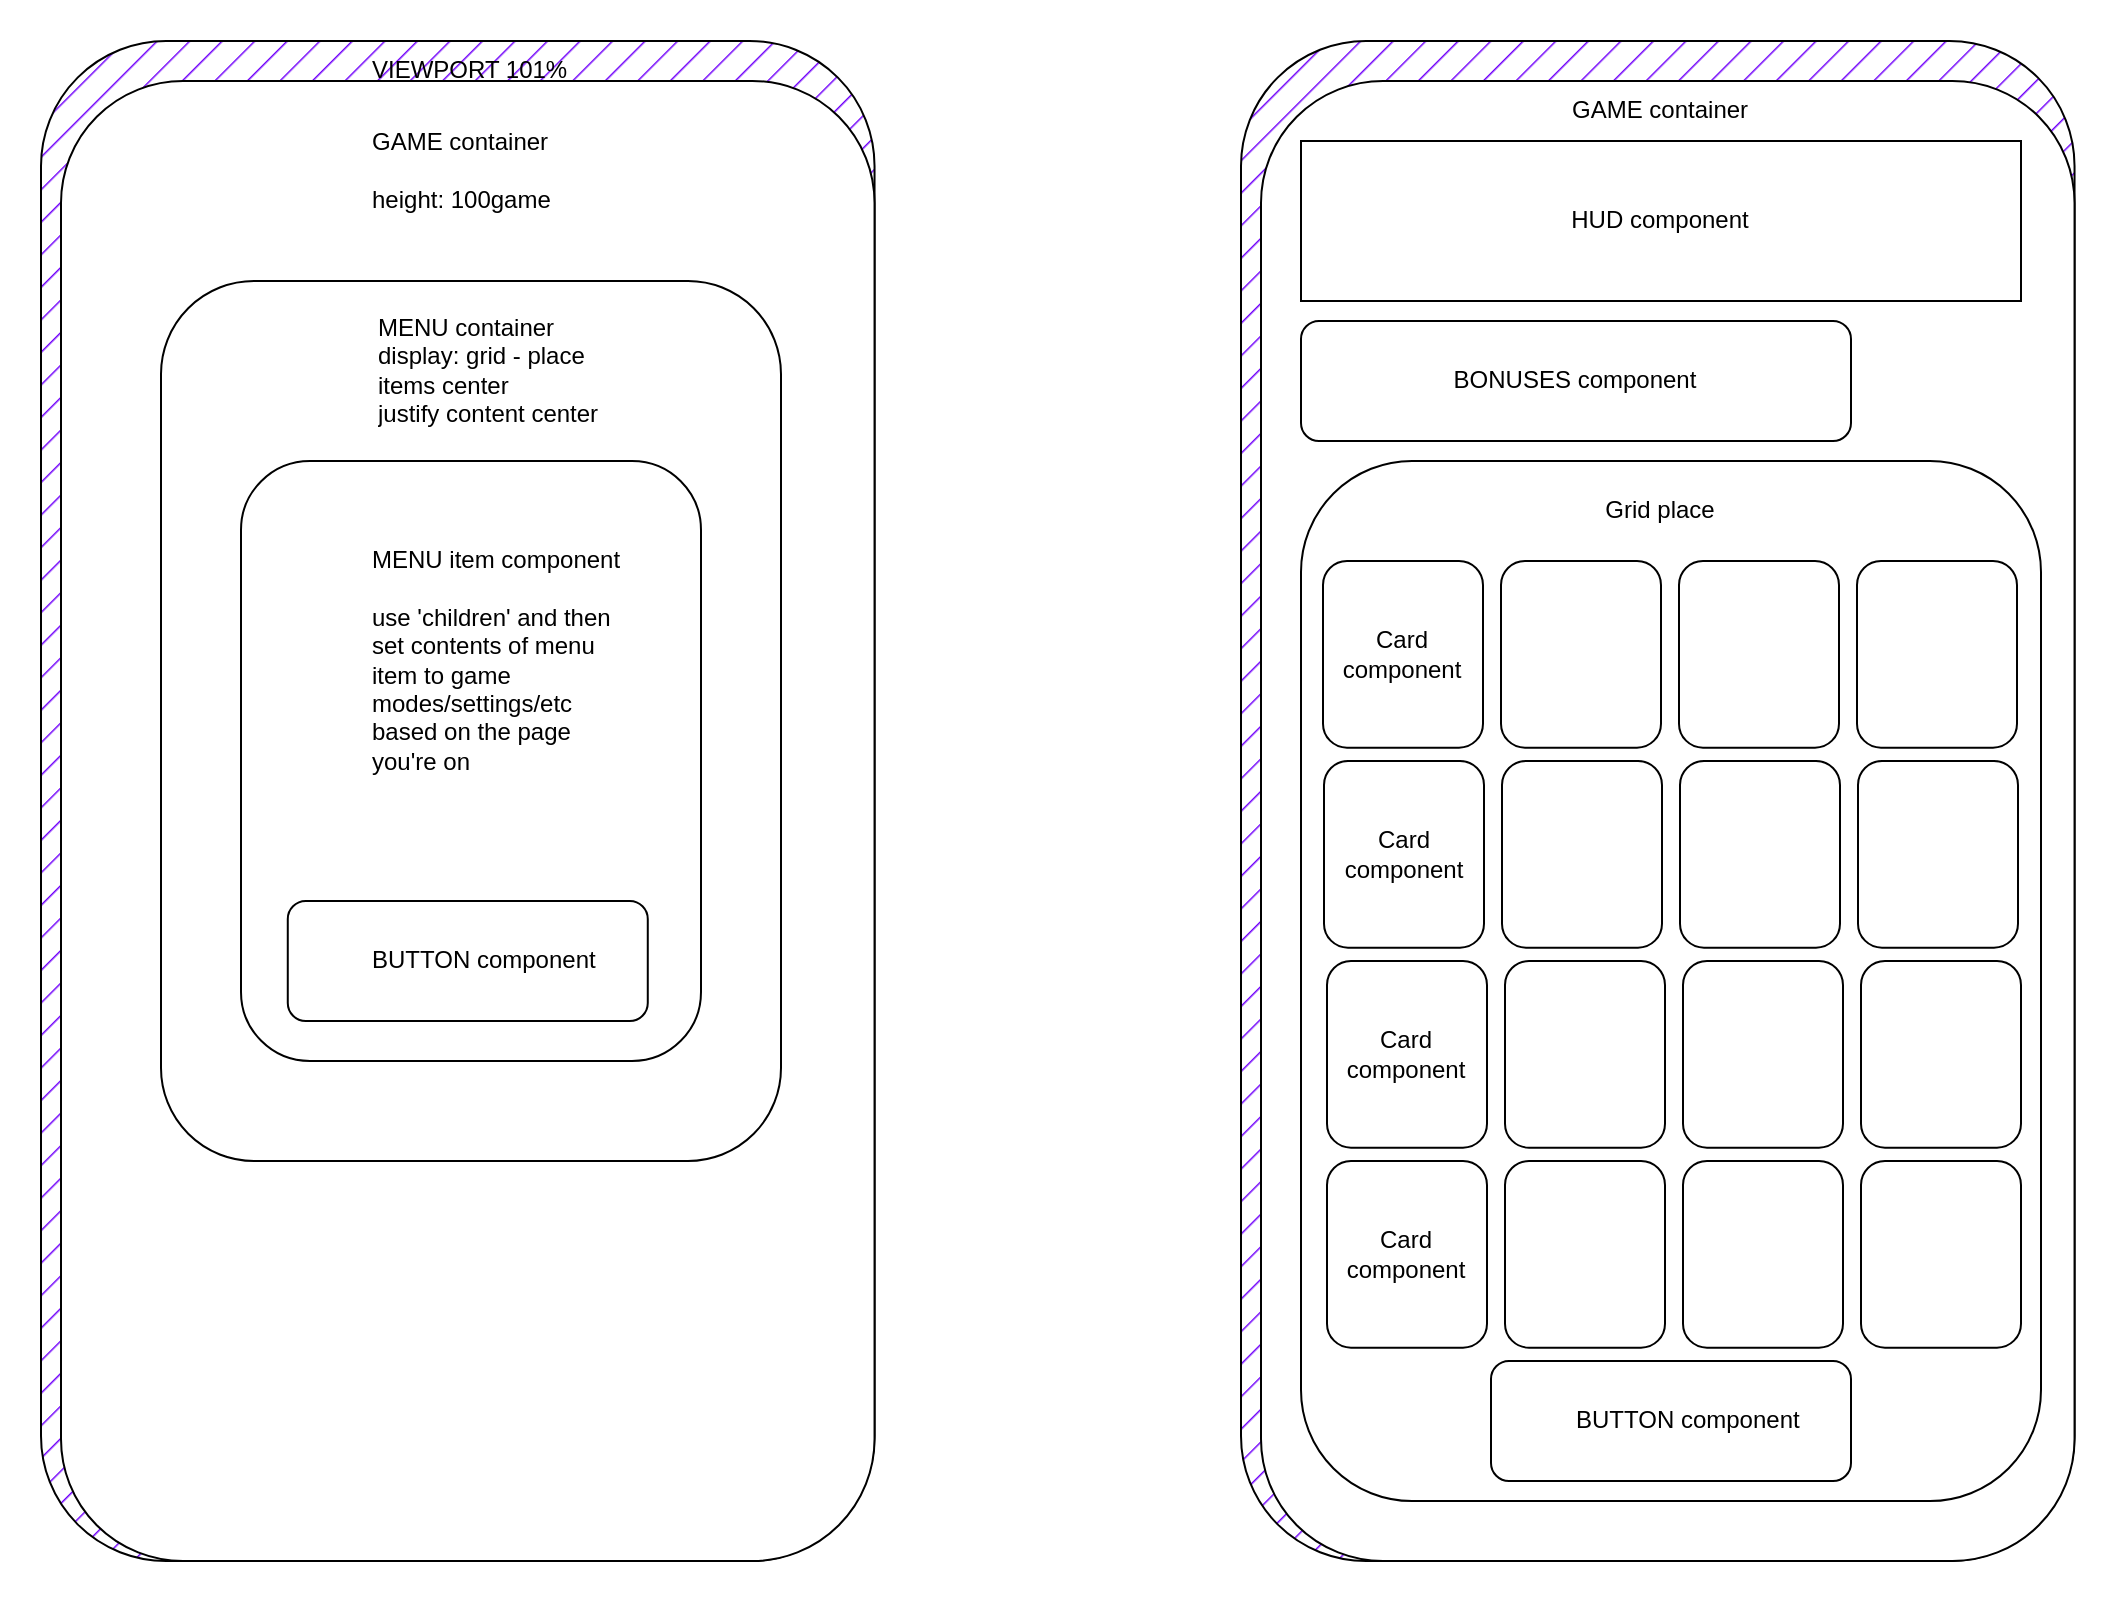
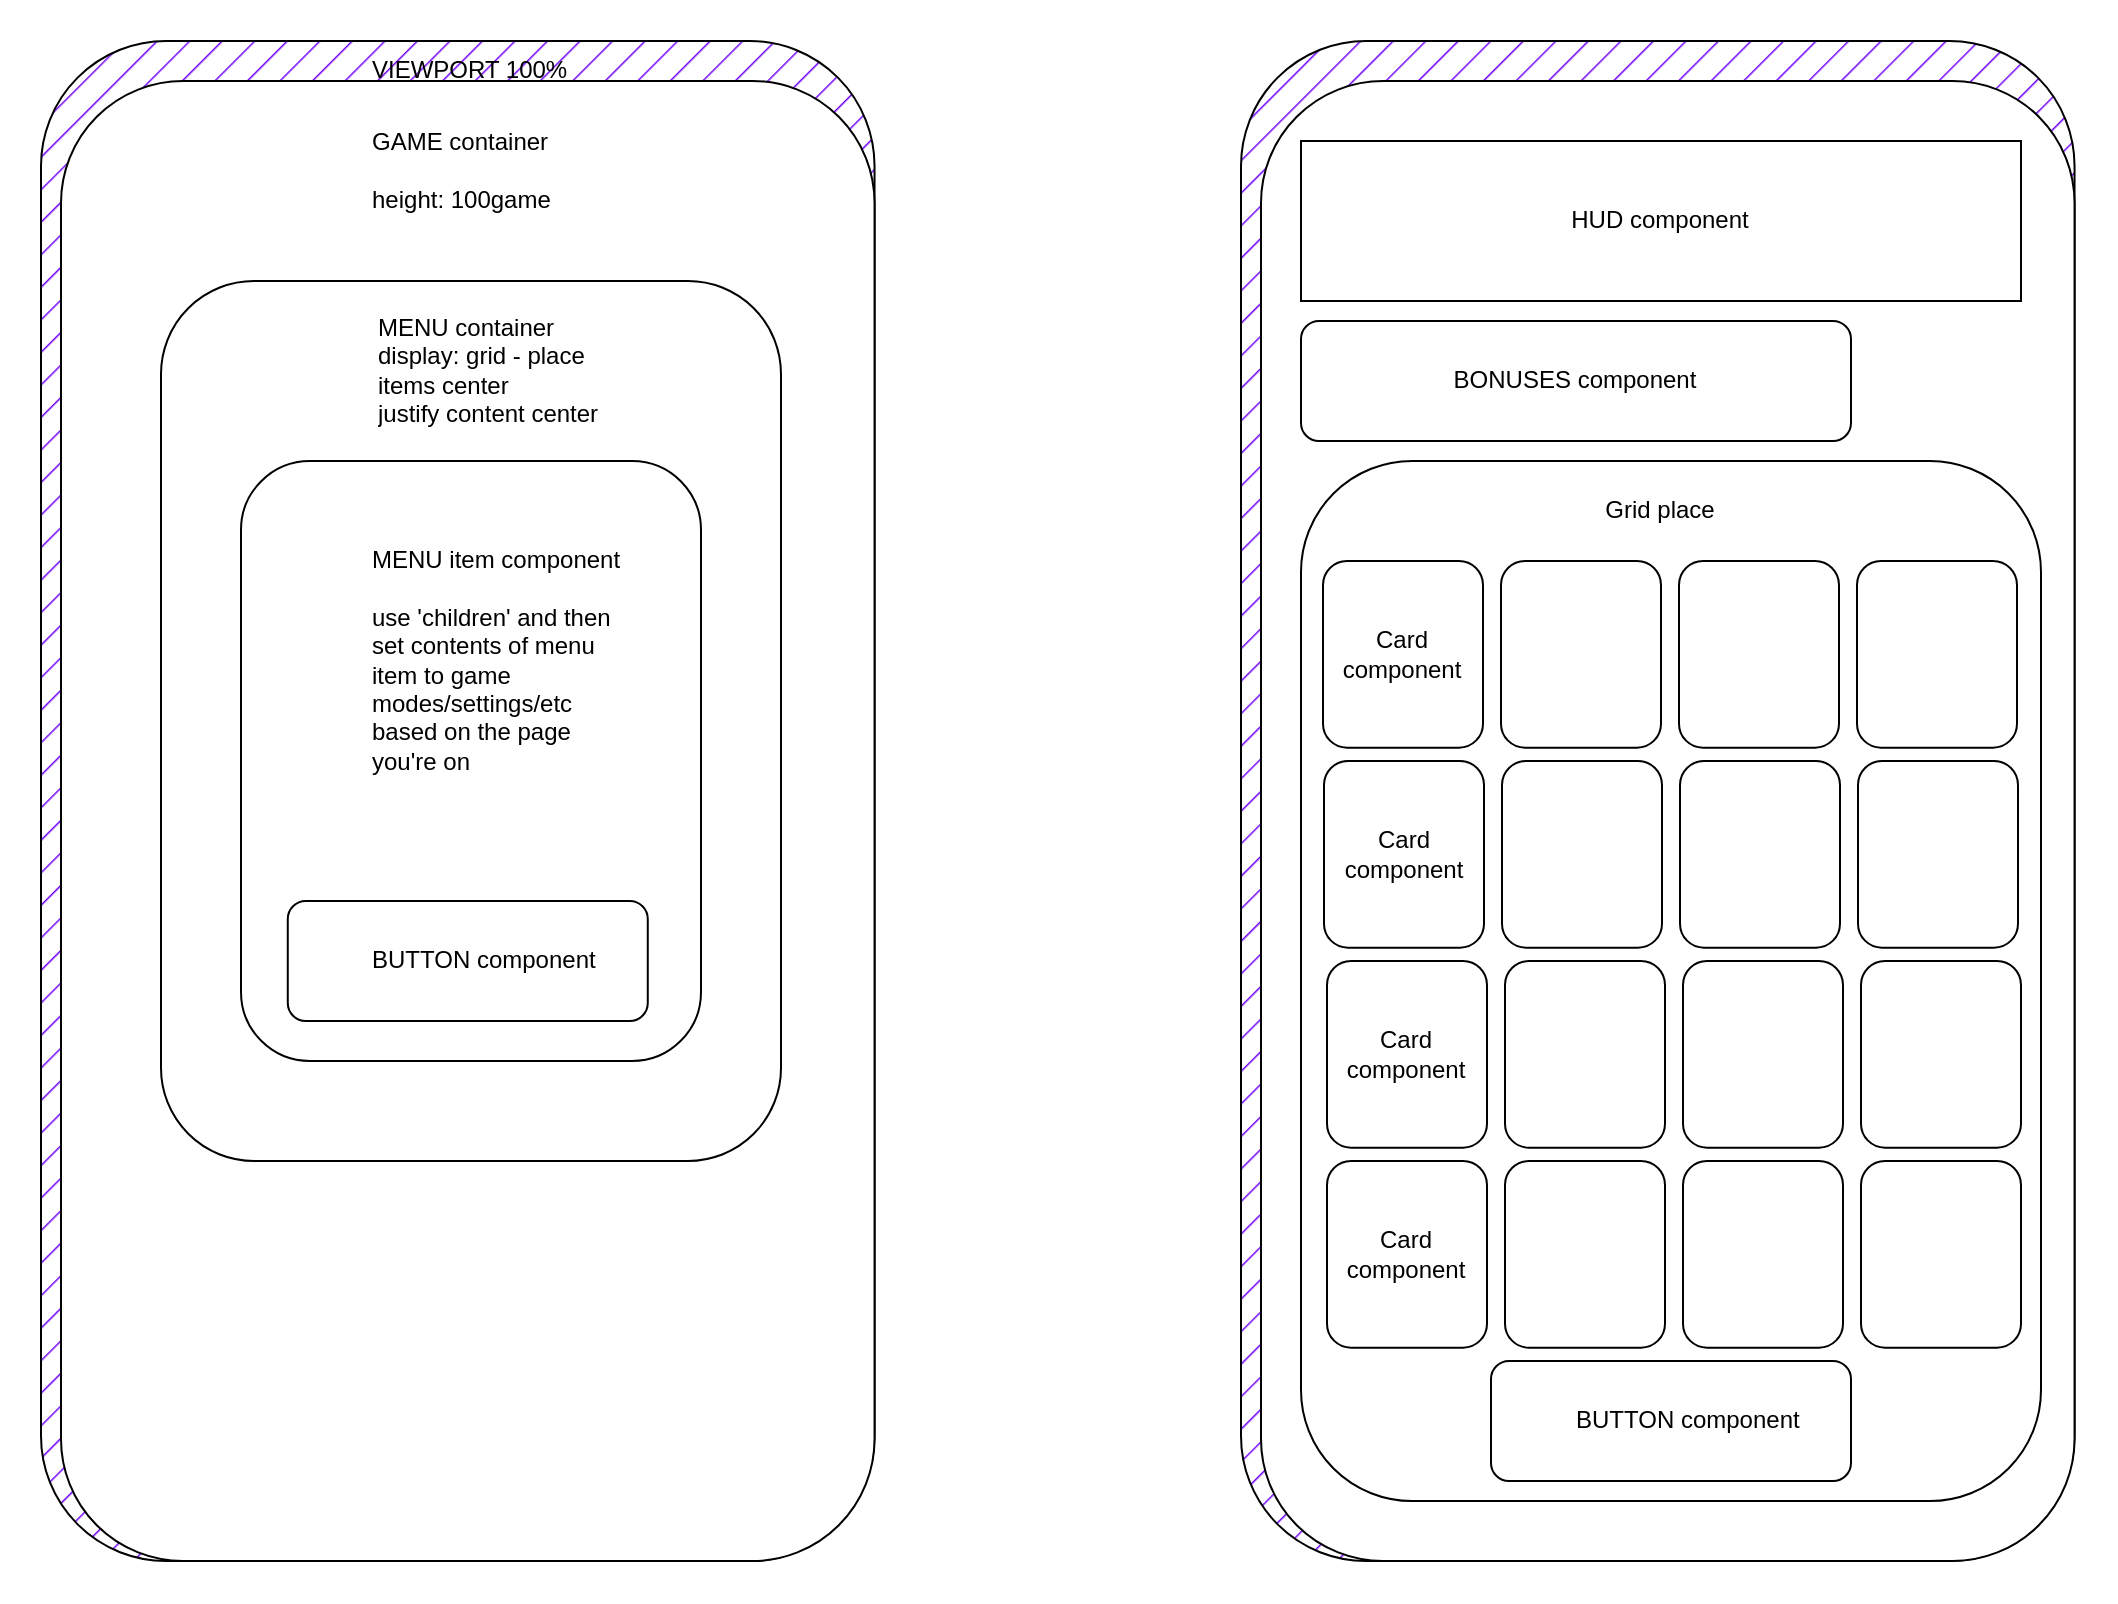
  <mxCell id="0" />
  <mxCell id="1" parent="0" />
  <mxCell id="2" value="" style="rounded=1;whiteSpace=wrap;html=1;fillStyle=hatch;fillColor=#7000fa;" vertex="1" parent="1"><mxGeometry x="20" y="20" width="416.77" height="760" as="geometry" /></mxCell>
- <mxCell id="3" value="VIEWPORT 101%" style="text;strokeColor=none;fillColor=none;align=left;verticalAlign=middle;spacingLeft=4;spacingRight=4;overflow=hidden;points=[[0,0.5],[1,0.5]];portConstraint=eastwest;rotatable=0;whiteSpace=wrap;html=1;" vertex="1" parent="1"><mxGeometry x="180" y="20" width="140" height="30" as="geometry" /></mxCell>
+ <mxCell id="3" value="VIEWPORT 100%" style="text;strokeColor=none;fillColor=none;align=left;verticalAlign=middle;spacingLeft=4;spacingRight=4;overflow=hidden;points=[[0,0.5],[1,0.5]];portConstraint=eastwest;rotatable=0;whiteSpace=wrap;html=1;" vertex="1" parent="1"><mxGeometry x="180" y="20" width="140" height="30" as="geometry" /></mxCell>
  <mxCell id="4" value="" style="rounded=1;whiteSpace=wrap;html=1;gradientColor=none;" vertex="1" parent="1"><mxGeometry x="30" y="40" width="406.77" height="740" as="geometry" /></mxCell>
  <mxCell id="5" value="GAME container&lt;br&gt;&lt;br&gt;height: 100game" style="text;strokeColor=none;fillColor=none;align=left;verticalAlign=middle;spacingLeft=4;spacingRight=4;overflow=hidden;points=[[0,0.5],[1,0.5]];portConstraint=eastwest;rotatable=0;whiteSpace=wrap;html=1;" vertex="1" parent="1"><mxGeometry x="180" y="50" width="140" height="70" as="geometry" /></mxCell>
  <mxCell id="6" value="" style="rounded=1;whiteSpace=wrap;html=1;" vertex="1" parent="1"><mxGeometry x="80" y="140" width="310" height="440" as="geometry" /></mxCell>
  <mxCell id="7" value="MENU container&lt;br&gt;display: grid - place items center&lt;br&gt;justify content center" style="text;strokeColor=none;fillColor=none;align=left;verticalAlign=middle;spacingLeft=4;spacingRight=4;overflow=hidden;points=[[0,0.5],[1,0.5]];portConstraint=eastwest;rotatable=0;whiteSpace=wrap;html=1;" vertex="1" parent="1"><mxGeometry x="183.39" y="150" width="140" height="70" as="geometry" /></mxCell>
  <mxCell id="8" value="" style="rounded=1;whiteSpace=wrap;html=1;" vertex="1" parent="1"><mxGeometry x="120" y="230" width="230" height="300" as="geometry" /></mxCell>
  <mxCell id="9" value="" style="rounded=1;whiteSpace=wrap;html=1;" vertex="1" parent="1"><mxGeometry x="143.39" y="450" width="180" height="60" as="geometry" /></mxCell>
  <mxCell id="10" value="BUTTON component" style="text;strokeColor=none;fillColor=none;align=left;verticalAlign=middle;spacingLeft=4;spacingRight=4;overflow=hidden;points=[[0,0.5],[1,0.5]];portConstraint=eastwest;rotatable=0;whiteSpace=wrap;html=1;" vertex="1" parent="1"><mxGeometry x="180" y="465" width="140" height="30" as="geometry" /></mxCell>
  <mxCell id="11" value="MENU item component&lt;br&gt;&lt;br&gt;use 'children' and then set contents of menu item to game modes/settings/etc based on the page you're on" style="text;strokeColor=none;fillColor=none;align=left;verticalAlign=middle;spacingLeft=4;spacingRight=4;overflow=hidden;points=[[0,0.5],[1,0.5]];portConstraint=eastwest;rotatable=0;whiteSpace=wrap;html=1;" vertex="1" parent="1"><mxGeometry x="180" y="270" width="140" height="120" as="geometry" /></mxCell>
  <mxCell id="12" value="" style="rounded=1;whiteSpace=wrap;html=1;fillStyle=hatch;fillColor=#7000fa;" vertex="1" parent="1"><mxGeometry x="620" y="20" width="416.77" height="760" as="geometry" /></mxCell>
  <mxCell id="13" value="" style="rounded=1;whiteSpace=wrap;html=1;gradientColor=none;" vertex="1" parent="1"><mxGeometry x="630" y="40" width="406.77" height="740" as="geometry" /></mxCell>
- <mxCell id="14" value="GAME container" style="text;strokeColor=none;fillColor=none;align=left;verticalAlign=middle;spacingLeft=4;spacingRight=4;overflow=hidden;points=[[0,0.5],[1,0.5]];portConstraint=eastwest;rotatable=0;whiteSpace=wrap;html=1;" vertex="1" parent="1"><mxGeometry x="780" y="40" width="140" height="30" as="geometry" /></mxCell>
  <mxCell id="15" value="HUD component" style="whiteSpace=wrap;html=1;rounded=0;" vertex="1" parent="1"><mxGeometry x="650" y="70" width="360" height="80" as="geometry" /></mxCell>
  <mxCell id="16" value="BONUSES component" style="rounded=1;whiteSpace=wrap;html=1;" vertex="1" parent="1"><mxGeometry x="650" y="160" width="275" height="60" as="geometry" /></mxCell>
  <mxCell id="17" value="" style="rounded=1;whiteSpace=wrap;html=1;" vertex="1" parent="1"><mxGeometry x="650" y="230" width="370" height="520" as="geometry" /></mxCell>
  <mxCell id="18" value="Grid place" style="text;html=1;strokeColor=none;fillColor=none;align=center;verticalAlign=middle;whiteSpace=wrap;rounded=0;" vertex="1" parent="1"><mxGeometry x="762" y="240" width="136" height="30" as="geometry" /></mxCell>
  <mxCell id="19" value="" style="rounded=1;whiteSpace=wrap;html=1;" vertex="1" parent="1"><mxGeometry x="750" y="280.01" width="80" height="93.33" as="geometry" /></mxCell>
  <mxCell id="20" value="" style="rounded=1;whiteSpace=wrap;html=1;" vertex="1" parent="1"><mxGeometry x="839" y="280" width="80" height="93.34" as="geometry" /></mxCell>
  <mxCell id="21" value="" style="rounded=1;whiteSpace=wrap;html=1;" vertex="1" parent="1"><mxGeometry x="928" y="280" width="80" height="93.34" as="geometry" /></mxCell>
  <mxCell id="22" value="Card component" style="rounded=1;whiteSpace=wrap;html=1;" vertex="1" parent="1"><mxGeometry x="661" y="280" width="80" height="93.34" as="geometry" /></mxCell>
  <mxCell id="23" value="" style="rounded=1;whiteSpace=wrap;html=1;" vertex="1" parent="1"><mxGeometry x="750.5" y="380.01" width="80" height="93.33" as="geometry" /></mxCell>
  <mxCell id="24" value="" style="rounded=1;whiteSpace=wrap;html=1;" vertex="1" parent="1"><mxGeometry x="839.5" y="380" width="80" height="93.34" as="geometry" /></mxCell>
  <mxCell id="25" value="" style="rounded=1;whiteSpace=wrap;html=1;" vertex="1" parent="1"><mxGeometry x="928.5" y="380" width="80" height="93.34" as="geometry" /></mxCell>
  <mxCell id="26" value="Card component" style="rounded=1;whiteSpace=wrap;html=1;" vertex="1" parent="1"><mxGeometry x="661.5" y="380" width="80" height="93.34" as="geometry" /></mxCell>
  <mxCell id="27" value="" style="rounded=1;whiteSpace=wrap;html=1;" vertex="1" parent="1"><mxGeometry x="752" y="480.01" width="80" height="93.33" as="geometry" /></mxCell>
  <mxCell id="28" value="" style="rounded=1;whiteSpace=wrap;html=1;" vertex="1" parent="1"><mxGeometry x="841" y="480" width="80" height="93.34" as="geometry" /></mxCell>
  <mxCell id="29" value="" style="rounded=1;whiteSpace=wrap;html=1;" vertex="1" parent="1"><mxGeometry x="930" y="480" width="80" height="93.34" as="geometry" /></mxCell>
  <mxCell id="30" value="Card component" style="rounded=1;whiteSpace=wrap;html=1;" vertex="1" parent="1"><mxGeometry x="663" y="480" width="80" height="93.34" as="geometry" /></mxCell>
  <mxCell id="31" value="" style="rounded=1;whiteSpace=wrap;html=1;" vertex="1" parent="1"><mxGeometry x="752" y="580.01" width="80" height="93.33" as="geometry" /></mxCell>
  <mxCell id="32" value="" style="rounded=1;whiteSpace=wrap;html=1;" vertex="1" parent="1"><mxGeometry x="841" y="580" width="80" height="93.34" as="geometry" /></mxCell>
  <mxCell id="33" value="" style="rounded=1;whiteSpace=wrap;html=1;" vertex="1" parent="1"><mxGeometry x="930" y="580" width="80" height="93.34" as="geometry" /></mxCell>
  <mxCell id="34" value="Card component" style="rounded=1;whiteSpace=wrap;html=1;" vertex="1" parent="1"><mxGeometry x="663" y="580" width="80" height="93.34" as="geometry" /></mxCell>
  <mxCell id="35" value="" style="rounded=1;whiteSpace=wrap;html=1;" vertex="1" parent="1"><mxGeometry x="745" y="680" width="180" height="60" as="geometry" /></mxCell>
  <mxCell id="36" value="BUTTON component" style="text;strokeColor=none;fillColor=none;align=left;verticalAlign=middle;spacingLeft=4;spacingRight=4;overflow=hidden;points=[[0,0.5],[1,0.5]];portConstraint=eastwest;rotatable=0;whiteSpace=wrap;html=1;" vertex="1" parent="1"><mxGeometry x="781.61" y="695" width="140" height="30" as="geometry" /></mxCell>
